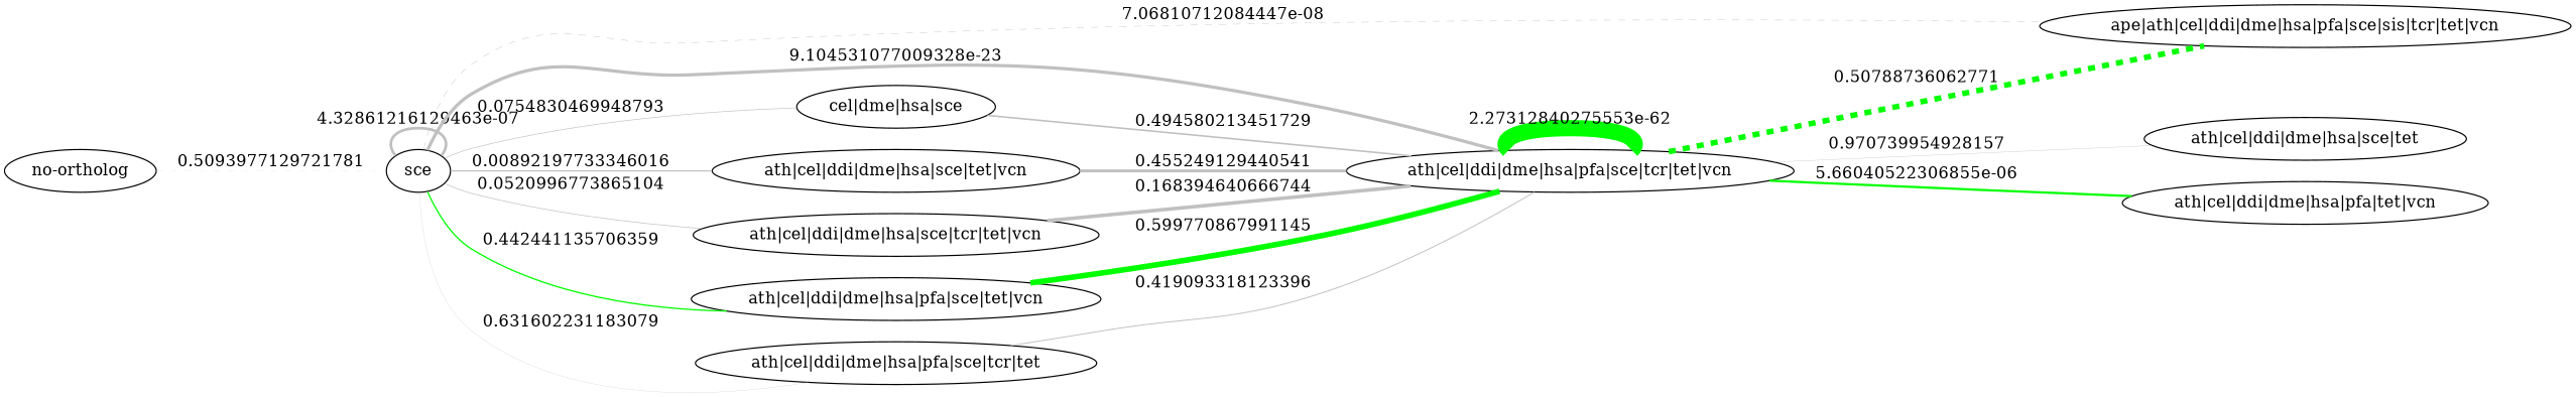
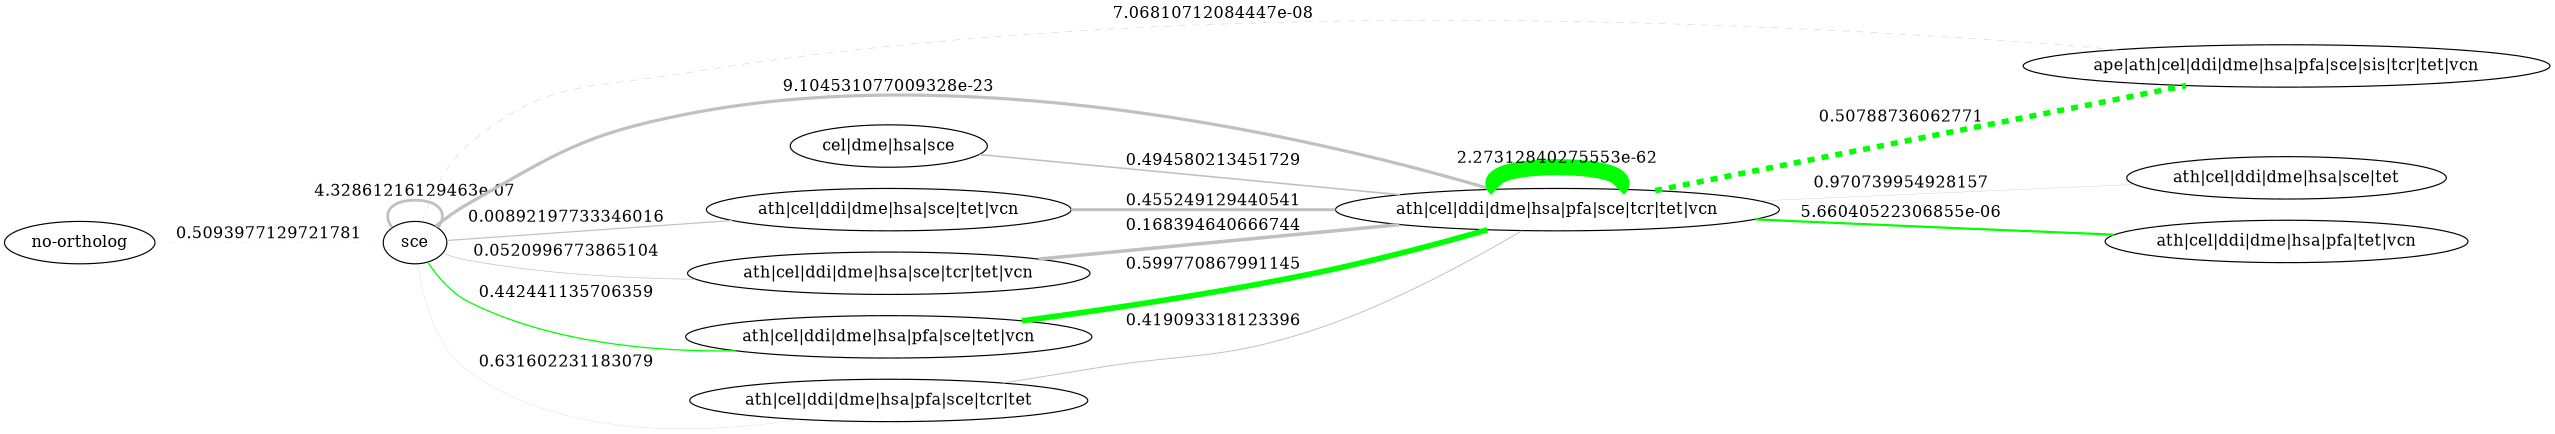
  graph {
    rankdir=LR
    edge [A="------------+----" B="-+--+-++-++-+-+++" PROF_A="-+--+-++-++-+-+++" PROF_Q="------------+----" color=grey style=solid taxa_A="ath|cel|ddi|dme|hsa|pfa|sce|tcr|tet|vcn" taxa_Q=sce taxonomy_A=eukar taxonomy_Q=eukar]
    "no-ortholog"
    sce
    "cel|dme|hsa|sce"
    "ath|cel|ddi|dme|hsa|sce|tet|vcn"
    "ath|cel|ddi|dme|hsa|sce|tcr|tet|vcn"
    "ath|cel|ddi|dme|hsa|pfa|sce|tet|vcn"
    "ath|cel|ddi|dme|hsa|pfa|sce|tcr|tet"
    "ath|cel|ddi|dme|hsa|pfa|sce|tcr|tet|vcn"
    "ape|ath|cel|ddi|dme|hsa|pfa|sce|sis|tcr|tet|vcn"
    "ath|cel|ddi|dme|hsa|sce|tet"
    "ath|cel|ddi|dme|hsa|pfa|tet|vcn"
    "no-ortholog" -- sce [A="-----------------" B="------------+----" PROF_A="------------+----" PROF_Q="-----------------" expected_nab=3.8094 label=0.5093977129721781 nab=5 penwidth=0.13598041881968995 style=dashed taxa_A=sce taxa_Q="no-ortholog" taxonomy_Q=mixed]
    sce -- sce [B="------------+----" PROF_A="------------+----" expected_nab=50.4326 label="4.32861216129463e-07" nab=86 penwidth=2.338863203698667 taxa_A=sce]
-   sce -- "cel|dme|hsa|sce" [B="----+--+-+--+----" PROF_A="----+--+-+--+----" expected_nab=13.4984 label=0.0754830469948793 nab=20 penwidth=0.5439216752787599 taxa_A="cel|dme|hsa|sce"]
    sce -- "ath|cel|ddi|dme|hsa|sce|tet|vcn" [B="-+--+-++-+--+--++" PROF_A="-+--+-++-+--+--++" expected_nab=24.1811 label=0.00892197733346016 nab=37 penwidth=1.0062550992657056 taxa_A="ath|cel|ddi|dme|hsa|sce|tet|vcn"]
    sce -- "ath|cel|ddi|dme|hsa|sce|tcr|tet|vcn" [B="-+--+-++-+--+-+++" PROF_A="-+--+-++-+--+-+++" expected_nab=30.7233 label=0.0520996773865104 nab=21 penwidth=0.5711177590426979 taxa_A="ath|cel|ddi|dme|hsa|sce|tcr|tet|vcn"]
    sce -- "ath|cel|ddi|dme|hsa|pfa|sce|tet|vcn" [B="-+--+-++-++-+--++" PROF_A="-+--+-++-++-+--++" color=green expected_nab=44.8013 label=0.442441135706359 nab=40 penwidth=1.0878433505575198 taxa_A="ath|cel|ddi|dme|hsa|pfa|sce|tet|vcn"]
    sce -- "ath|cel|ddi|dme|hsa|pfa|sce|tcr|tet" [B="-+--+-++-++-+-++-" PROF_A="-+--+-++-++-+-++-" expected_nab=8.4468 label=0.631602231183079 nab=7 penwidth=0.19037258634756596 taxa_A="ath|cel|ddi|dme|hsa|pfa|sce|tcr|tet"]
    sce -- "ath|cel|ddi|dme|hsa|pfa|sce|tcr|tet|vcn" [expected_nab=202.1443 label="9.104531077009328e-23" nab=100 penwidth=2.7196083763937993]
    sce -- "ape|ath|cel|ddi|dme|hsa|pfa|sce|sis|tcr|tet|vcn" [B="++--+-++-++-+++++" PROF_A="++--+-++-++-+++++" expected_nab=41.2404 label="7.06810712084447e-08" nab=13 penwidth=0.35354908893119397 style=dashed taxa_A="ape|ath|cel|ddi|dme|hsa|pfa|sce|sis|tcr|tet|vcn" taxonomy_A=mixed]
    "cel|dme|hsa|sce" -- "ath|cel|ddi|dme|hsa|pfa|sce|tcr|tet|vcn" [A="----+--+-+--+----" PROF_Q="----+--+-+--+----" expected_nab=54.1043 label=0.494580213451729 nab=50 penwidth=1.3598041881968996 taxa_Q="cel|dme|hsa|sce"]
    "ath|cel|ddi|dme|hsa|sce|tet|vcn" -- "ath|cel|ddi|dme|hsa|pfa|sce|tcr|tet|vcn" [A="-+--+-++-+--+--++" PROF_Q="-+--+-++-+--+--++" expected_nab=96.923 label=0.455249129440541 nab=91 penwidth=2.4748436225183568 taxa_Q="ath|cel|ddi|dme|hsa|sce|tet|vcn"]
    "ath|cel|ddi|dme|hsa|sce|tcr|tet|vcn" -- "ath|cel|ddi|dme|hsa|pfa|sce|tcr|tet|vcn" [A="-+--+-++-+--+-+++" PROF_Q="-+--+-++-+--+-+++" expected_nab=123.1454 label=0.168394640666744 nab=111 penwidth=3.018765297797117 taxa_Q="ath|cel|ddi|dme|hsa|sce|tcr|tet|vcn"]
    "ath|cel|ddi|dme|hsa|pfa|sce|tet|vcn" -- "ath|cel|ddi|dme|hsa|pfa|sce|tcr|tet|vcn" [A="-+--+-++-++-+--++" PROF_Q="-+--+-++-++-+--++" color=green expected_nab=179.5732 label=0.599770867991145 nab=174 penwidth=4.73211857492521 taxa_Q="ath|cel|ddi|dme|hsa|pfa|sce|tet|vcn"]
    "ath|cel|ddi|dme|hsa|pfa|sce|tcr|tet" -- "ath|cel|ddi|dme|hsa|pfa|sce|tcr|tet|vcn" [A="-+--+-++-++-+-++-" PROF_Q="-+--+-++-++-+-++-" expected_nab=33.8567 label=0.419093318123396 nab=30 penwidth=0.8158825129181398 taxa_Q="ath|cel|ddi|dme|hsa|pfa|sce|tcr|tet"]
    "ath|cel|ddi|dme|hsa|pfa|sce|tcr|tet|vcn" -- "ath|cel|ddi|dme|hsa|pfa|sce|tcr|tet|vcn" [A="-+--+-++-++-+-+++" PROF_Q="-+--+-++-++-+-+++" color=green expected_nab=810.2367 label="2.27312840275553e-62" nab=502 penwidth=13.652434049496872 taxa_Q="ath|cel|ddi|dme|hsa|pfa|sce|tcr|tet|vcn"]
    "ath|cel|ddi|dme|hsa|pfa|sce|tcr|tet|vcn" -- "ape|ath|cel|ddi|dme|hsa|pfa|sce|sis|tcr|tet|vcn" [A="-+--+-++-++-+-+++" B="++--+-++-++-+++++" PROF_A="++--+-++-++-+++++" PROF_Q="-+--+-++-++-+-+++" color=green expected_nab=165.3002 label=0.50788736062771 nab=172 penwidth=4.677726407397334 style=dashed taxa_A="ape|ath|cel|ddi|dme|hsa|pfa|sce|sis|tcr|tet|vcn" taxa_Q="ath|cel|ddi|dme|hsa|pfa|sce|tcr|tet|vcn" taxonomy_A=mixed]
    "ath|cel|ddi|dme|hsa|pfa|sce|tcr|tet|vcn" -- "ath|cel|ddi|dme|hsa|sce|tet" [A="-+--+-++-+--+--+-" PROF_Q="-+--+-++-+--+--+-" expected_nab=10.9536 label=0.970739954928157 nab=11 penwidth=0.2991569214033179 taxa_Q="ath|cel|ddi|dme|hsa|sce|tet"]
    "ath|cel|ddi|dme|hsa|pfa|sce|tcr|tet|vcn" -- "ath|cel|ddi|dme|hsa|pfa|tet|vcn" [A="-+--+-++-++----++" PROF_Q="-+--+-++-++----++" color=green expected_nab=43.8145 label="5.66040522306855e-06" nab=69 penwidth=1.8765297797117215 taxa_Q="ath|cel|ddi|dme|hsa|pfa|tet|vcn"]
  }
